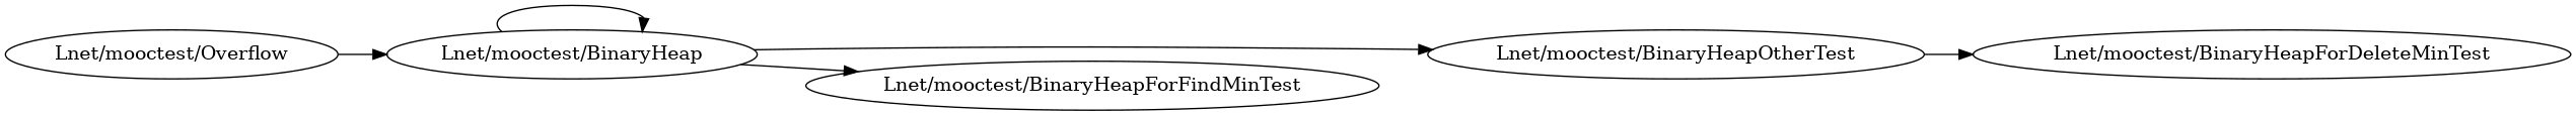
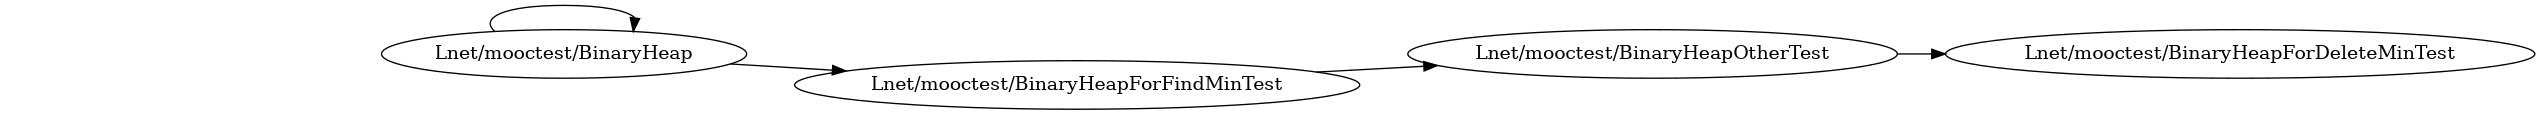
  digraph {
    rankdir=LR
    "Lnet/mooctest/BinaryHeap"
    "Lnet/mooctest/BinaryHeapOtherTest"
    "Lnet/mooctest/BinaryHeapForFindMinTest"
    "Lnet/mooctest/BinaryHeapForDeleteMinTest"
-   "Lnet/mooctest/Overflow"
    "Lnet/mooctest/BinaryHeap" -> "Lnet/mooctest/BinaryHeap"
-   "Lnet/mooctest/BinaryHeap" -> "Lnet/mooctest/BinaryHeapOtherTest"
+   "Lnet/mooctest/BinaryHeapForFindMinTest" -> "Lnet/mooctest/BinaryHeapOtherTest"
    "Lnet/mooctest/BinaryHeap" -> "Lnet/mooctest/BinaryHeapForFindMinTest"
    "Lnet/mooctest/BinaryHeapOtherTest" -> "Lnet/mooctest/BinaryHeapForDeleteMinTest"
-   "Lnet/mooctest/Overflow" -> "Lnet/mooctest/BinaryHeap"
  }
